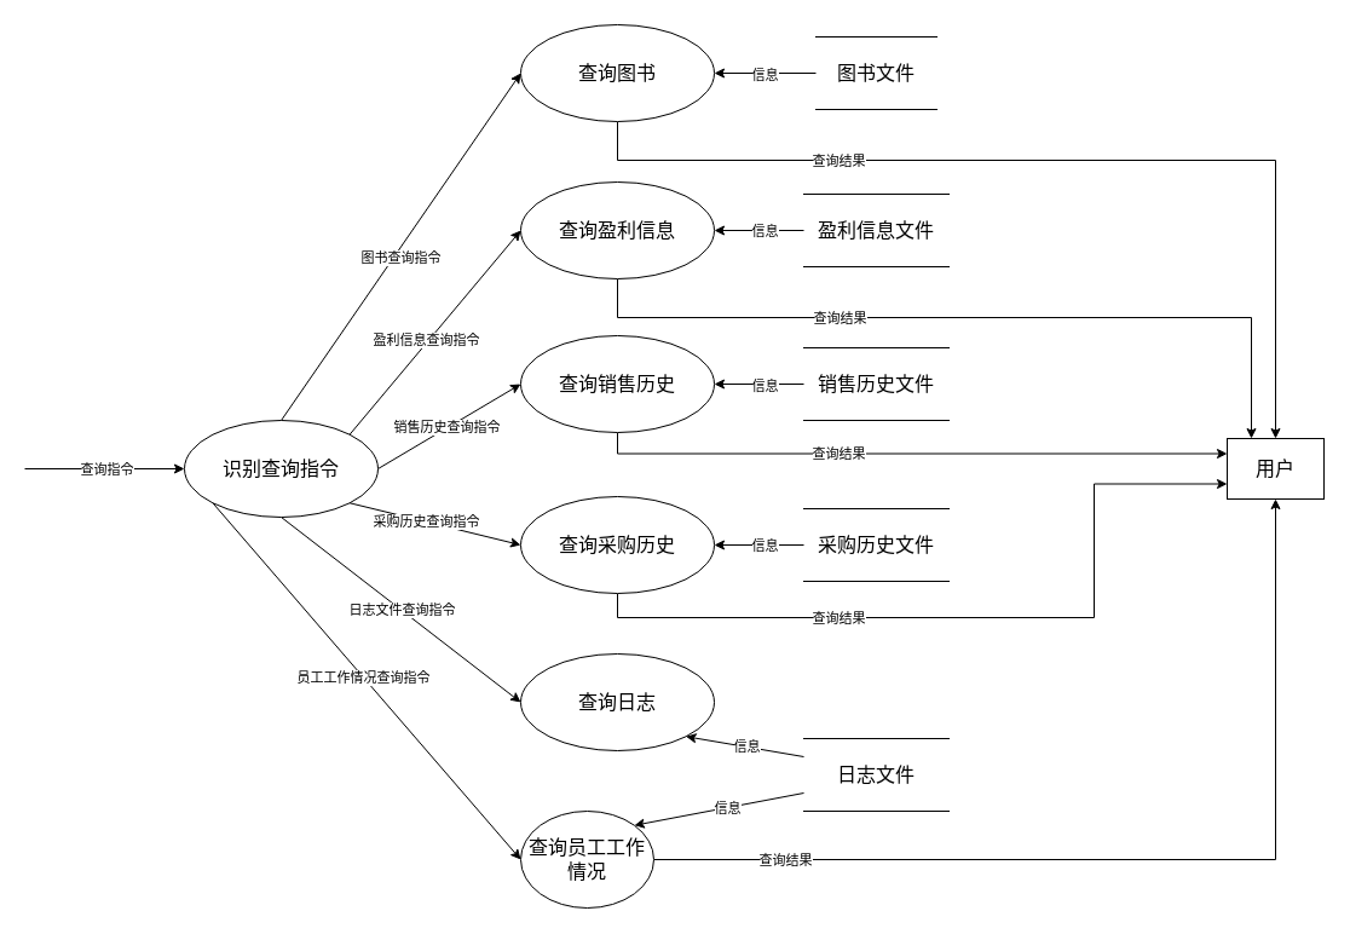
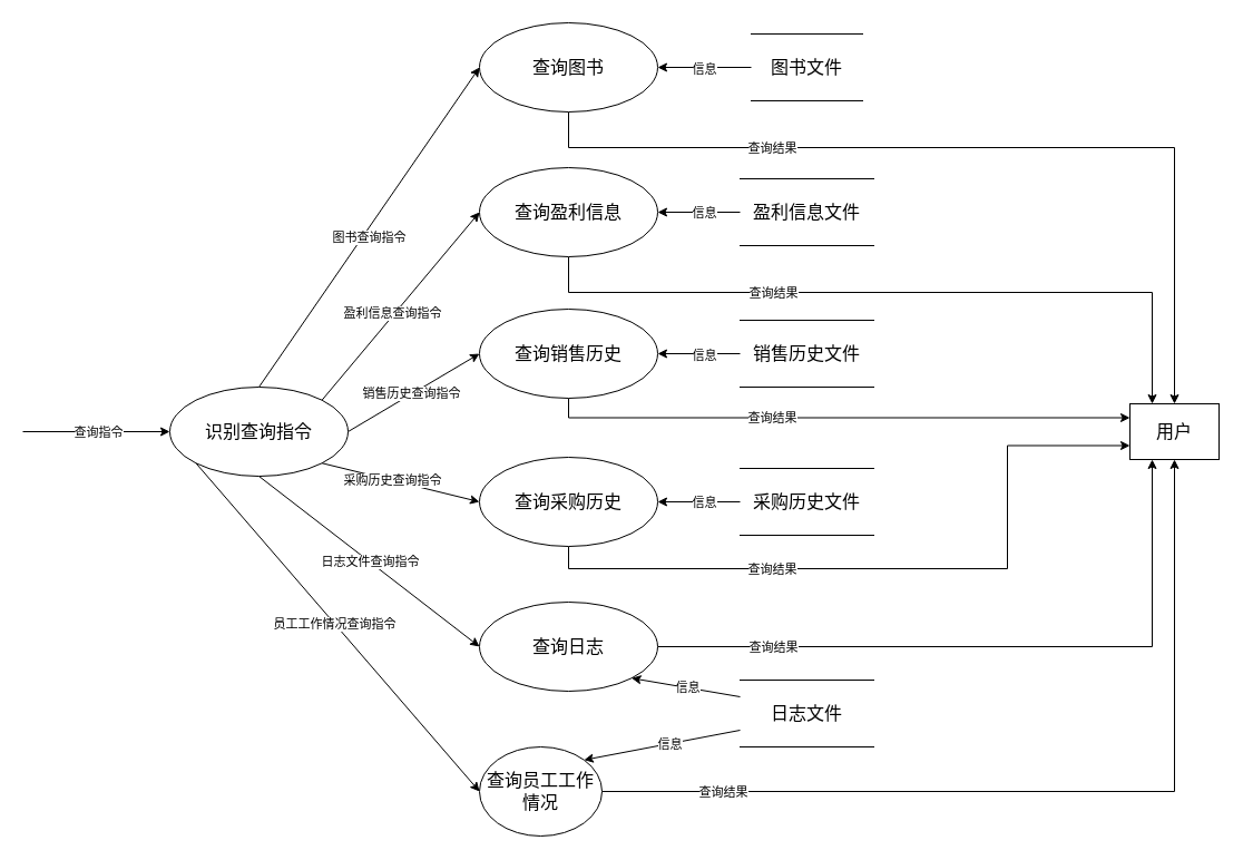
  <mxCell id="0" />
  <mxCell id="1" parent="0" />
  <mxCell id="2" style="rounded=0;orthogonalLoop=1;jettySize=auto;html=1;entryX=0;entryY=0.5;entryDx=0;entryDy=0;" parent="1" target="16" edge="1"><mxGeometry relative="1" as="geometry"><mxPoint x="20" y="387" as="sourcePoint" /></mxGeometry></mxCell>
  <mxCell id="3" value="查询指令" style="edgeLabel;html=1;align=center;verticalAlign=middle;resizable=0;points=[];" parent="2" vertex="1" connectable="0"><mxGeometry x="-0.546" relative="1" as="geometry"><mxPoint x="37" as="offset" /></mxGeometry></mxCell>
  <mxCell id="4" style="rounded=0;orthogonalLoop=1;jettySize=auto;html=1;exitX=0.5;exitY=0;exitDx=0;exitDy=0;entryX=0;entryY=0.5;entryDx=0;entryDy=0;" parent="1" source="16" target="31" edge="1"><mxGeometry relative="1" as="geometry" /></mxCell>
  <mxCell id="5" value="图书查询指令" style="edgeLabel;html=1;align=center;verticalAlign=middle;resizable=0;points=[];" parent="4" vertex="1" connectable="0"><mxGeometry x="-0.042" y="2" relative="1" as="geometry"><mxPoint x="5" y="4" as="offset" /></mxGeometry></mxCell>
  <mxCell id="6" style="rounded=0;orthogonalLoop=1;jettySize=auto;html=1;exitX=1;exitY=0;exitDx=0;exitDy=0;entryX=0;entryY=0.5;entryDx=0;entryDy=0;" parent="1" source="16" target="25" edge="1"><mxGeometry relative="1" as="geometry" /></mxCell>
  <mxCell id="7" value="盈利信息查询指令" style="edgeLabel;html=1;align=center;verticalAlign=middle;resizable=0;points=[];" parent="6" vertex="1" connectable="0"><mxGeometry x="-0.026" y="-1" relative="1" as="geometry"><mxPoint x="-7" y="3" as="offset" /></mxGeometry></mxCell>
  <mxCell id="8" style="rounded=0;orthogonalLoop=1;jettySize=auto;html=1;exitX=1;exitY=0.5;exitDx=0;exitDy=0;entryX=0;entryY=0.5;entryDx=0;entryDy=0;" parent="1" source="16" target="28" edge="1"><mxGeometry relative="1" as="geometry" /></mxCell>
  <mxCell id="9" value="销售历史查询指令" style="edgeLabel;html=1;align=center;verticalAlign=middle;resizable=0;points=[];" parent="8" vertex="1" connectable="0"><mxGeometry x="-0.026" y="2" relative="1" as="geometry"><mxPoint y="1" as="offset" /></mxGeometry></mxCell>
  <mxCell id="10" style="rounded=0;orthogonalLoop=1;jettySize=auto;html=1;exitX=1;exitY=1;exitDx=0;exitDy=0;entryX=0;entryY=0.5;entryDx=0;entryDy=0;" parent="1" source="16" target="22" edge="1"><mxGeometry relative="1" as="geometry" /></mxCell>
  <mxCell id="11" value="采购历史查询指令" style="edgeLabel;html=1;align=center;verticalAlign=middle;resizable=0;points=[];" parent="10" vertex="1" connectable="0"><mxGeometry x="-0.103" relative="1" as="geometry"><mxPoint as="offset" /></mxGeometry></mxCell>
  <mxCell id="12" style="rounded=0;orthogonalLoop=1;jettySize=auto;html=1;exitX=0.5;exitY=1;exitDx=0;exitDy=0;entryX=0;entryY=0.5;entryDx=0;entryDy=0;" parent="1" source="16" target="19" edge="1"><mxGeometry relative="1" as="geometry" /></mxCell>
  <mxCell id="13" value="日志文件查询指令" style="edgeLabel;html=1;align=center;verticalAlign=middle;resizable=0;points=[];" parent="12" vertex="1" connectable="0"><mxGeometry x="-0.087" y="1" relative="1" as="geometry"><mxPoint x="9" y="8" as="offset" /></mxGeometry></mxCell>
  <mxCell id="14" style="rounded=0;orthogonalLoop=1;jettySize=auto;html=1;exitX=0;exitY=1;exitDx=0;exitDy=0;entryX=0;entryY=0.5;entryDx=0;entryDy=0;" edge="1" parent="1" source="16" target="51"><mxGeometry relative="1" as="geometry" /></mxCell>
  <mxCell id="15" value="员工工作情况查询指令" style="edgeLabel;html=1;align=center;verticalAlign=middle;resizable=0;points=[];" vertex="1" connectable="0" parent="14"><mxGeometry x="-0.026" relative="1" as="geometry"><mxPoint as="offset" /></mxGeometry></mxCell>
  <mxCell id="16" value="&lt;font style=&quot;font-size: 16px;&quot;&gt;识别查询指令&lt;/font&gt;" style="ellipse;whiteSpace=wrap;html=1;" parent="1" vertex="1"><mxGeometry x="152" y="347" width="160" height="80" as="geometry" /></mxCell>
+ <mxCell id="17" style="edgeStyle=orthogonalEdgeStyle;rounded=0;orthogonalLoop=1;jettySize=auto;html=1;exitX=1;exitY=0.5;exitDx=0;exitDy=0;entryX=0.25;entryY=1;entryDx=0;entryDy=0;" edge="1" parent="1" source="19" target="52"><mxGeometry relative="1" as="geometry" /></mxCell>
+ <mxCell id="18" value="查询结果" style="edgeLabel;html=1;align=center;verticalAlign=middle;resizable=0;points=[];" vertex="1" connectable="0" parent="17"><mxGeometry x="-0.651" y="1" relative="1" as="geometry"><mxPoint x="-4" y="1" as="offset" /></mxGeometry></mxCell>
  <mxCell id="19" value="&lt;font style=&quot;font-size: 16px;&quot;&gt;查询日志&lt;/font&gt;" style="ellipse;whiteSpace=wrap;html=1;" parent="1" vertex="1"><mxGeometry x="430" y="540" width="160" height="80" as="geometry" /></mxCell>
  <mxCell id="20" style="edgeStyle=orthogonalEdgeStyle;rounded=0;orthogonalLoop=1;jettySize=auto;html=1;exitX=0.5;exitY=1;exitDx=0;exitDy=0;entryX=0;entryY=0.75;entryDx=0;entryDy=0;" edge="1" parent="1" source="22" target="52"><mxGeometry relative="1" as="geometry"><Array as="points"><mxPoint x="510" y="510" /><mxPoint x="904" y="510" /><mxPoint x="904" y="399" /></Array></mxGeometry></mxCell>
  <mxCell id="21" value="查询结果" style="edgeLabel;html=1;align=center;verticalAlign=middle;resizable=0;points=[];" vertex="1" connectable="0" parent="20"><mxGeometry x="-0.358" y="2" relative="1" as="geometry"><mxPoint x="-2" y="2" as="offset" /></mxGeometry></mxCell>
  <mxCell id="22" value="&lt;font style=&quot;font-size: 16px;&quot;&gt;查询采购历史&lt;/font&gt;" style="ellipse;whiteSpace=wrap;html=1;" parent="1" vertex="1"><mxGeometry x="430" y="410" width="160" height="80" as="geometry" /></mxCell>
  <mxCell id="23" style="edgeStyle=orthogonalEdgeStyle;rounded=0;orthogonalLoop=1;jettySize=auto;html=1;exitX=0.5;exitY=1;exitDx=0;exitDy=0;entryX=0.25;entryY=0;entryDx=0;entryDy=0;" edge="1" parent="1" source="25" target="52"><mxGeometry relative="1" as="geometry"><Array as="points"><mxPoint x="510" y="262" /><mxPoint x="1034" y="262" /></Array></mxGeometry></mxCell>
  <mxCell id="24" value="查询结果" style="edgeLabel;html=1;align=center;verticalAlign=middle;resizable=0;points=[];" vertex="1" connectable="0" parent="23"><mxGeometry x="-0.342" y="1" relative="1" as="geometry"><mxPoint x="-1" y="1" as="offset" /></mxGeometry></mxCell>
  <mxCell id="25" value="&lt;font style=&quot;font-size: 16px;&quot;&gt;查询盈利信息&lt;/font&gt;" style="ellipse;whiteSpace=wrap;html=1;" parent="1" vertex="1"><mxGeometry x="430" y="150" width="160" height="80" as="geometry" /></mxCell>
  <mxCell id="26" style="edgeStyle=orthogonalEdgeStyle;rounded=0;orthogonalLoop=1;jettySize=auto;html=1;exitX=0.5;exitY=1;exitDx=0;exitDy=0;entryX=0;entryY=0.25;entryDx=0;entryDy=0;" edge="1" parent="1" source="28" target="52"><mxGeometry relative="1" as="geometry"><Array as="points"><mxPoint x="510" y="375" /></Array></mxGeometry></mxCell>
  <mxCell id="27" value="查询结果" style="edgeLabel;html=1;align=center;verticalAlign=middle;resizable=0;points=[];" vertex="1" connectable="0" parent="26"><mxGeometry x="-0.234" relative="1" as="geometry"><mxPoint as="offset" /></mxGeometry></mxCell>
  <mxCell id="28" value="&lt;font style=&quot;font-size: 16px;&quot;&gt;查询销售历史&lt;/font&gt;" style="ellipse;whiteSpace=wrap;html=1;" parent="1" vertex="1"><mxGeometry x="430" y="277" width="160" height="80" as="geometry" /></mxCell>
  <mxCell id="29" style="edgeStyle=orthogonalEdgeStyle;rounded=0;orthogonalLoop=1;jettySize=auto;html=1;exitX=0.5;exitY=1;exitDx=0;exitDy=0;entryX=0.5;entryY=0;entryDx=0;entryDy=0;" edge="1" parent="1" source="31" target="52"><mxGeometry relative="1" as="geometry"><Array as="points"><mxPoint x="510" y="132" /><mxPoint x="1054" y="132" /></Array></mxGeometry></mxCell>
  <mxCell id="30" value="查询结果" style="edgeLabel;html=1;align=center;verticalAlign=middle;resizable=0;points=[];" vertex="1" connectable="0" parent="29"><mxGeometry x="-0.468" y="1" relative="1" as="geometry"><mxPoint y="1" as="offset" /></mxGeometry></mxCell>
  <mxCell id="31" value="&lt;font style=&quot;font-size: 16px;&quot;&gt;查询图书&lt;/font&gt;" style="ellipse;whiteSpace=wrap;html=1;" parent="1" vertex="1"><mxGeometry x="430" y="20" width="160" height="80" as="geometry" /></mxCell>
  <mxCell id="32" value="" style="edgeStyle=orthogonalEdgeStyle;rounded=0;orthogonalLoop=1;jettySize=auto;html=1;" edge="1" parent="1" source="34" target="28"><mxGeometry relative="1" as="geometry" /></mxCell>
  <mxCell id="33" value="信息" style="edgeLabel;html=1;align=center;verticalAlign=middle;resizable=0;points=[];" vertex="1" connectable="0" parent="32"><mxGeometry x="-0.183" y="1" relative="1" as="geometry"><mxPoint x="-3" as="offset" /></mxGeometry></mxCell>
  <mxCell id="34" value="&lt;font style=&quot;font-size: 16px;&quot;&gt;销售历史文件&lt;/font&gt;" style="shape=partialRectangle;whiteSpace=wrap;html=1;left=0;right=0;fillColor=none;" parent="1" vertex="1"><mxGeometry x="664" y="287" width="120" height="60" as="geometry" /></mxCell>
  <mxCell id="35" value="" style="edgeStyle=orthogonalEdgeStyle;rounded=0;orthogonalLoop=1;jettySize=auto;html=1;" edge="1" parent="1" source="37" target="22"><mxGeometry relative="1" as="geometry" /></mxCell>
  <mxCell id="36" value="信息" style="edgeLabel;html=1;align=center;verticalAlign=middle;resizable=0;points=[];" vertex="1" connectable="0" parent="35"><mxGeometry x="-0.183" relative="1" as="geometry"><mxPoint x="-3" as="offset" /></mxGeometry></mxCell>
  <mxCell id="37" value="&lt;font style=&quot;font-size: 16px;&quot;&gt;采购历史文件&lt;/font&gt;" style="shape=partialRectangle;whiteSpace=wrap;html=1;left=0;right=0;fillColor=none;" parent="1" vertex="1"><mxGeometry x="664" y="420" width="120" height="60" as="geometry" /></mxCell>
  <mxCell id="38" style="rounded=0;orthogonalLoop=1;jettySize=auto;html=1;exitX=0;exitY=0.75;exitDx=0;exitDy=0;entryX=1;entryY=0;entryDx=0;entryDy=0;" edge="1" parent="1" source="42" target="51"><mxGeometry relative="1" as="geometry" /></mxCell>
  <mxCell id="39" value="信息" style="edgeLabel;html=1;align=center;verticalAlign=middle;resizable=0;points=[];" vertex="1" connectable="0" parent="38"><mxGeometry x="-0.096" relative="1" as="geometry"><mxPoint x="-1" y="1" as="offset" /></mxGeometry></mxCell>
  <mxCell id="40" style="rounded=0;orthogonalLoop=1;jettySize=auto;html=1;exitX=0;exitY=0.25;exitDx=0;exitDy=0;entryX=1;entryY=1;entryDx=0;entryDy=0;" edge="1" parent="1" source="42" target="19"><mxGeometry relative="1" as="geometry" /></mxCell>
  <mxCell id="41" value="信息" style="edgeLabel;html=1;align=center;verticalAlign=middle;resizable=0;points=[];" vertex="1" connectable="0" parent="40"><mxGeometry x="-0.122" y="-2" relative="1" as="geometry"><mxPoint x="-5" y="1" as="offset" /></mxGeometry></mxCell>
  <mxCell id="42" value="&lt;font style=&quot;font-size: 16px;&quot;&gt;日志文件&lt;/font&gt;" style="shape=partialRectangle;whiteSpace=wrap;html=1;left=0;right=0;fillColor=none;" parent="1" vertex="1"><mxGeometry x="664" y="610" width="120" height="60" as="geometry" /></mxCell>
  <mxCell id="43" value="" style="edgeStyle=orthogonalEdgeStyle;rounded=0;orthogonalLoop=1;jettySize=auto;html=1;" edge="1" parent="1" source="45" target="25"><mxGeometry relative="1" as="geometry" /></mxCell>
  <mxCell id="44" value="信息" style="edgeLabel;html=1;align=center;verticalAlign=middle;resizable=0;points=[];" vertex="1" connectable="0" parent="43"><mxGeometry x="-0.1" y="-2" relative="1" as="geometry"><mxPoint y="2" as="offset" /></mxGeometry></mxCell>
  <mxCell id="45" value="&lt;font style=&quot;font-size: 16px;&quot;&gt;盈利信息文件&lt;/font&gt;" style="shape=partialRectangle;whiteSpace=wrap;html=1;left=0;right=0;fillColor=none;" parent="1" vertex="1"><mxGeometry x="664" y="160" width="120" height="60" as="geometry" /></mxCell>
  <mxCell id="46" value="" style="edgeStyle=orthogonalEdgeStyle;rounded=0;orthogonalLoop=1;jettySize=auto;html=1;" edge="1" parent="1" source="48" target="31"><mxGeometry relative="1" as="geometry" /></mxCell>
  <mxCell id="47" value="信息" style="edgeLabel;html=1;align=center;verticalAlign=middle;resizable=0;points=[];" vertex="1" connectable="0" parent="46"><mxGeometry x="-0.042" y="1" relative="1" as="geometry"><mxPoint x="-3" as="offset" /></mxGeometry></mxCell>
  <mxCell id="48" value="&lt;font style=&quot;font-size: 16px;&quot;&gt;图书文件&lt;/font&gt;" style="shape=partialRectangle;whiteSpace=wrap;html=1;left=0;right=0;fillColor=none;" parent="1" vertex="1"><mxGeometry x="674" y="30" width="100" height="60" as="geometry" /></mxCell>
  <mxCell id="49" style="edgeStyle=orthogonalEdgeStyle;rounded=0;orthogonalLoop=1;jettySize=auto;html=1;exitX=1;exitY=0.5;exitDx=0;exitDy=0;entryX=0.5;entryY=1;entryDx=0;entryDy=0;" edge="1" parent="1" source="51" target="52"><mxGeometry relative="1" as="geometry" /></mxCell>
  <mxCell id="50" value="查询结果" style="edgeLabel;html=1;align=center;verticalAlign=middle;resizable=0;points=[];" vertex="1" connectable="0" parent="49"><mxGeometry x="-0.736" relative="1" as="geometry"><mxPoint x="1" as="offset" /></mxGeometry></mxCell>
  <mxCell id="51" value="&lt;font style=&quot;font-size: 16px;&quot;&gt;查询员工工作情况&lt;/font&gt;" style="ellipse;whiteSpace=wrap;html=1;" vertex="1" parent="1"><mxGeometry x="430" y="670" width="110" height="80" as="geometry" /></mxCell>
  <mxCell id="52" value="&lt;span style=&quot;font-size: 16px;&quot;&gt;用户&lt;/span&gt;" style="whiteSpace=wrap;html=1;" vertex="1" parent="1"><mxGeometry x="1014" y="362" width="80" height="50" as="geometry" /></mxCell>
